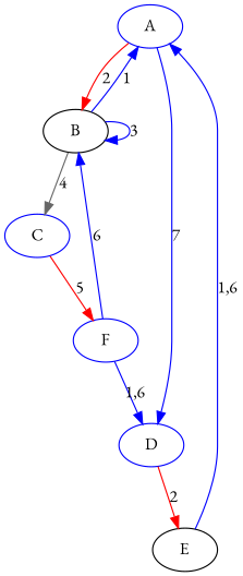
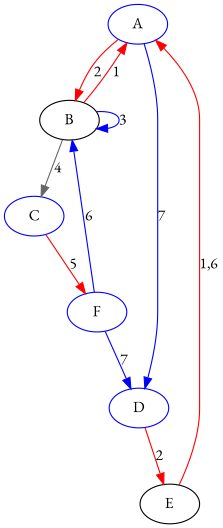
  digraph {
    d2tdocpreamble="\usetikzlibrary{automata}"
    d2tfigpreamble="\tikzstyle{every state}=     [draw=blue!50,very thick,fill=blue!20]"
    d2tstyleonly=true
    d2ttikzedgelabels=true
    fontname="EB Garamond"
    node [color=blue fontname="EB Garamond" style=state]
    edge [color=blue fontname="EB Garamond" lblstyle=auto topath="bend left"]
    A [style="state, initial"]
    B [color=black]
    D
    C
    E [color=black]
    F [style="state,accepting"]
    A -> B [color=red label=2]
    A -> D [label=7]
-   B -> A [label=1]
+   B -> A [color=red label=1]
    B -> B [label=3 topath="loop above"]
    B -> C [color=gray40 label=4]
    D -> E [color=red label=2]
    C -> F [color=red label=5]
-   E -> A [label="1,6"]
+   E -> A [color=red label="1,6"]
    F -> B [label=6]
-   F -> D [label="1,6"]
+   F -> D [label=7]
  }
